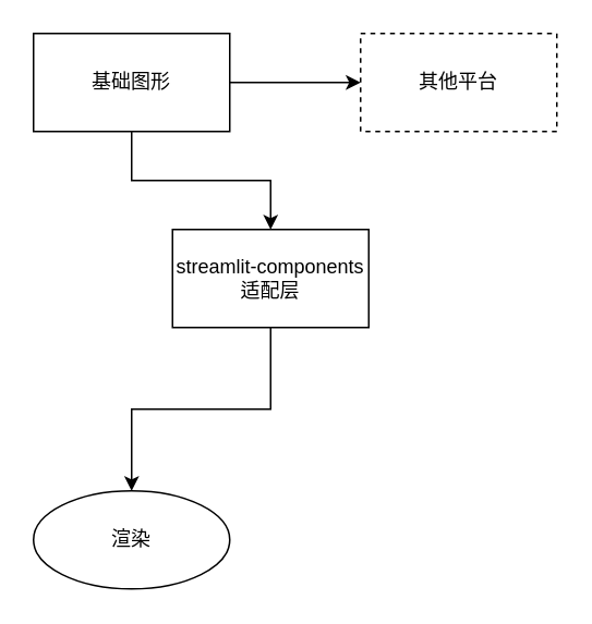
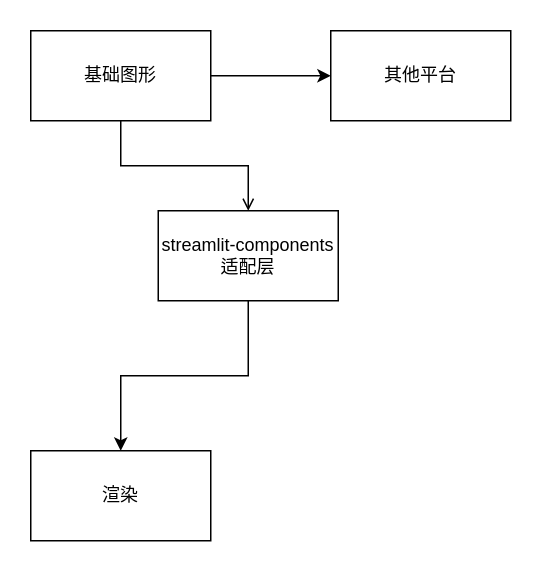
  <mxCell id="0" />
  <mxCell id="1" parent="0" />
- <mxCell id="2" value="" style="edgeStyle=orthogonalEdgeStyle;rounded=0;orthogonalLoop=1;jettySize=auto;html=1;fontColor=default;" edge="1" parent="1" source="4" target="6"><mxGeometry relative="1" as="geometry" /></mxCell>
+ <mxCell id="2" value="" style="edgeStyle=orthogonalEdgeStyle;rounded=0;orthogonalLoop=1;jettySize=auto;html=1;fontColor=default;endArrow=open;" edge="1" parent="1" source="4" target="6"><mxGeometry relative="1" as="geometry" /></mxCell>
  <mxCell id="3" value="" style="edgeStyle=orthogonalEdgeStyle;rounded=0;orthogonalLoop=1;jettySize=auto;html=1;fontColor=default;" edge="1" parent="1" source="4" target="8"><mxGeometry relative="1" as="geometry" /></mxCell>
  <mxCell id="4" value="基础图形" style="rounded=0;whiteSpace=wrap;html=1;fillColor=default;strokeColor=default;fontColor=default;" vertex="1" parent="1"><mxGeometry x="20" y="20" width="120" height="60" as="geometry" /></mxCell>
  <mxCell id="5" value="" style="edgeStyle=orthogonalEdgeStyle;rounded=0;orthogonalLoop=1;jettySize=auto;html=1;fontColor=default;" edge="1" parent="1" source="6" target="7"><mxGeometry relative="1" as="geometry" /></mxCell>
  <mxCell id="6" value="streamlit-components适配层" style="whiteSpace=wrap;html=1;rounded=0;" vertex="1" parent="1"><mxGeometry x="105" y="140" width="120" height="60" as="geometry" /></mxCell>
- <mxCell id="7" value="渲染" style="ellipse;whiteSpace=wrap;html=1;" vertex="1" parent="1"><mxGeometry x="20" y="300" width="120" height="60" as="geometry" /></mxCell>
- <mxCell id="8" value="其他平台" style="whiteSpace=wrap;html=1;rounded=0;dashed=1;" vertex="1" parent="1"><mxGeometry x="220" y="20" width="120" height="60" as="geometry" /></mxCell>
+ <mxCell id="7" value="渲染" style="whiteSpace=wrap;html=1;rounded=0;" vertex="1" parent="1"><mxGeometry x="20" y="300" width="120" height="60" as="geometry" /></mxCell>
+ <mxCell id="8" value="其他平台" style="whiteSpace=wrap;html=1;rounded=0;" vertex="1" parent="1"><mxGeometry x="220" y="20" width="120" height="60" as="geometry" /></mxCell>
